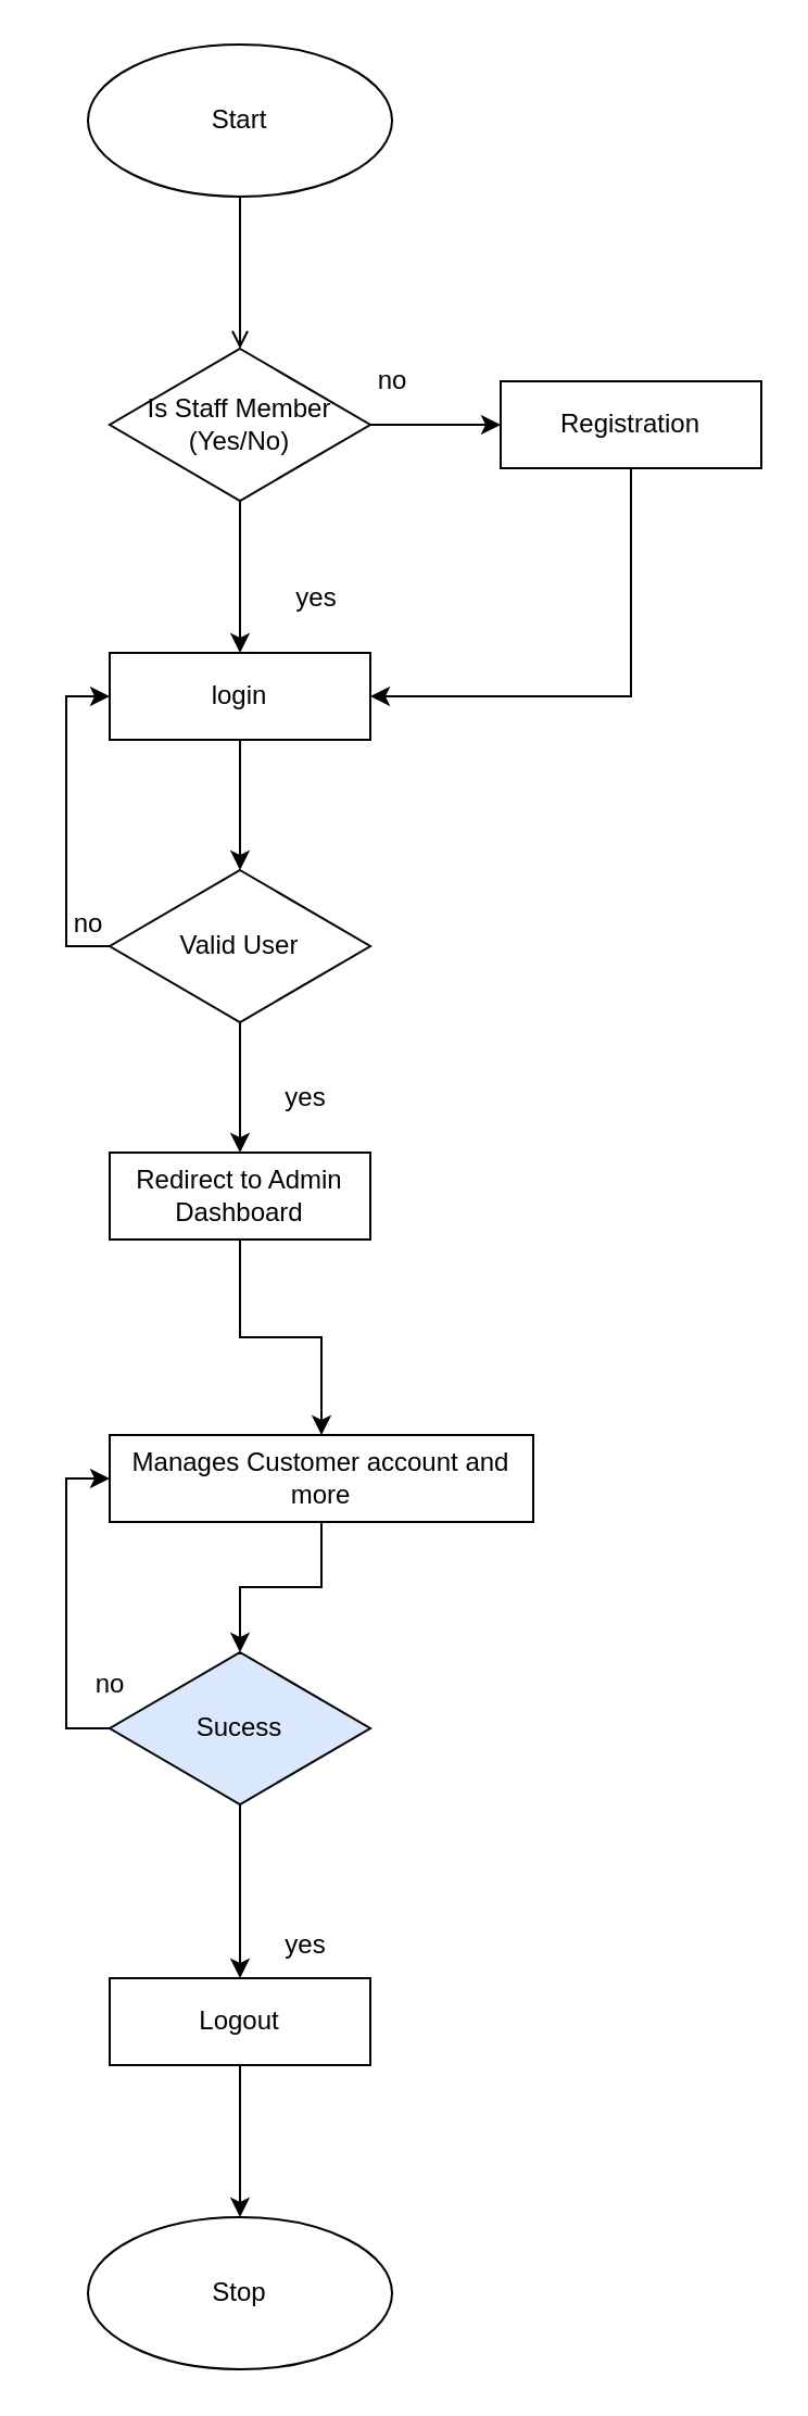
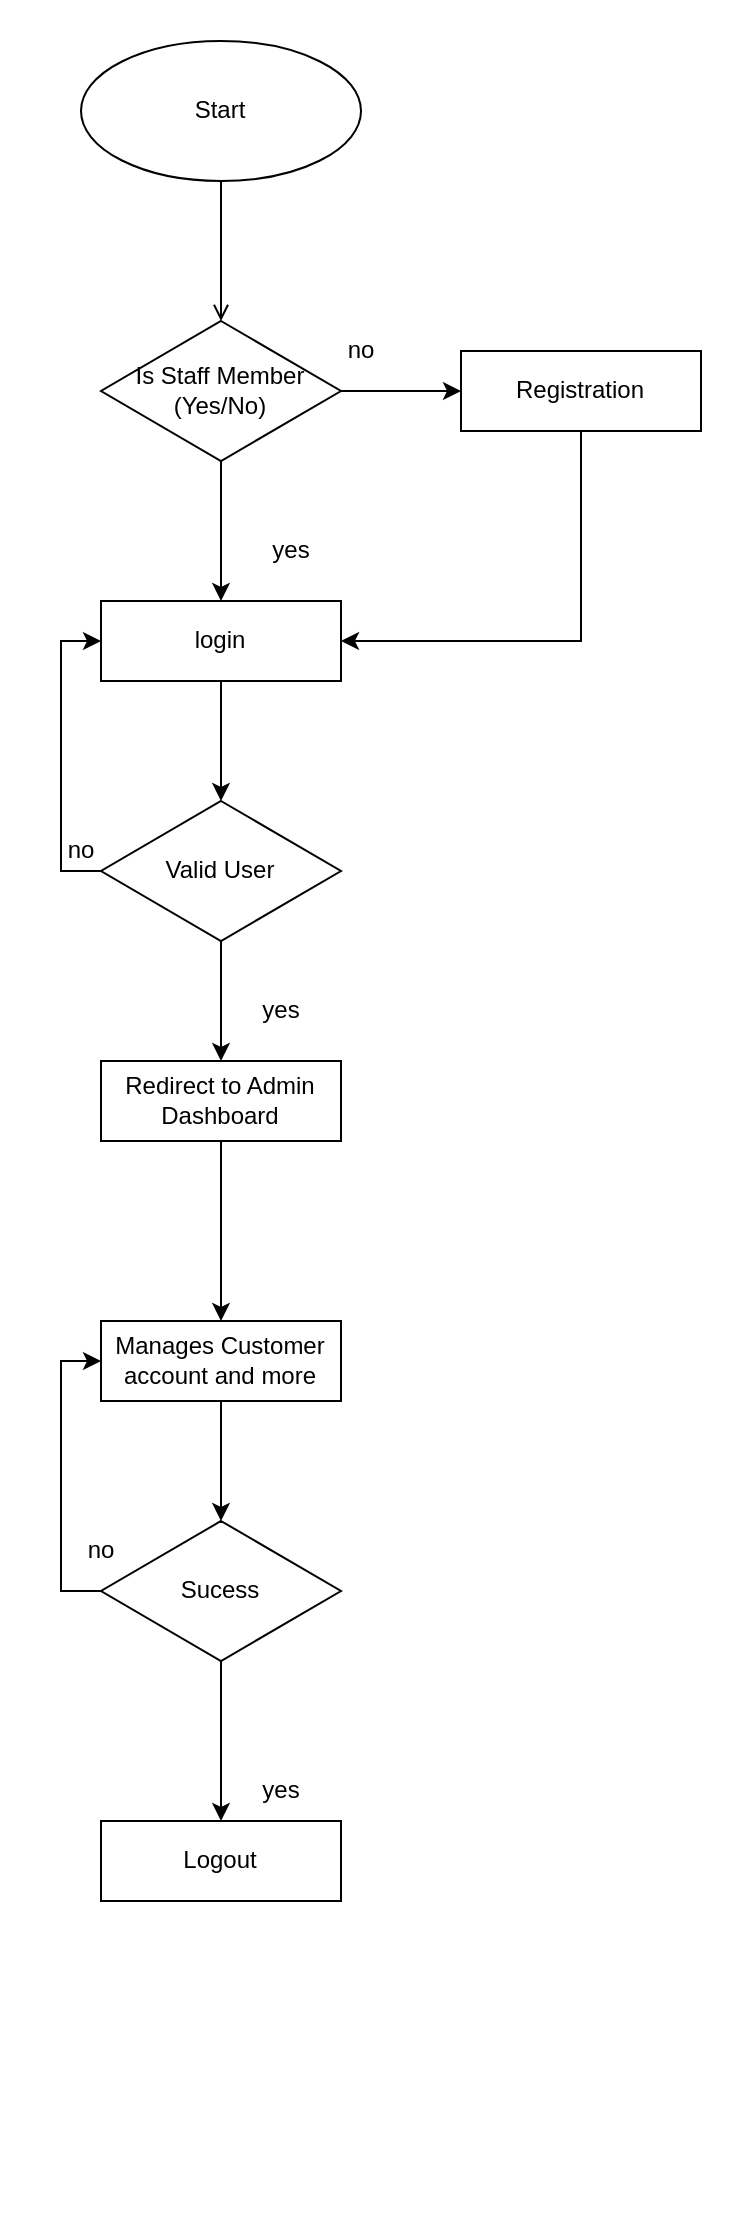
  <mxCell id="0" />
  <mxCell id="1" parent="0" />
  <mxCell id="2" style="edgeStyle=orthogonalEdgeStyle;rounded=0;orthogonalLoop=1;jettySize=auto;html=1;entryX=0.5;entryY=0;entryDx=0;entryDy=0;endArrow=open;" edge="1" parent="1" source="3" target="6"><mxGeometry relative="1" as="geometry" /></mxCell>
  <mxCell id="3" value="Start" style="ellipse;whiteSpace=wrap;html=1;" vertex="1" parent="1"><mxGeometry x="40" y="20" width="140" height="70" as="geometry" /></mxCell>
  <mxCell id="4" style="edgeStyle=orthogonalEdgeStyle;rounded=0;orthogonalLoop=1;jettySize=auto;html=1;entryX=0.5;entryY=0;entryDx=0;entryDy=0;" edge="1" parent="1" source="6" target="8"><mxGeometry relative="1" as="geometry" /></mxCell>
  <mxCell id="5" style="edgeStyle=orthogonalEdgeStyle;rounded=0;orthogonalLoop=1;jettySize=auto;html=1;entryX=0;entryY=0.5;entryDx=0;entryDy=0;" edge="1" parent="1" source="6" target="10"><mxGeometry relative="1" as="geometry" /></mxCell>
  <mxCell id="6" value="Is Staff Member&lt;div&gt;(Yes/No)&lt;/div&gt;" style="rhombus;whiteSpace=wrap;html=1;" vertex="1" parent="1"><mxGeometry x="50" y="160" width="120" height="70" as="geometry" /></mxCell>
  <mxCell id="7" style="edgeStyle=orthogonalEdgeStyle;rounded=0;orthogonalLoop=1;jettySize=auto;html=1;entryX=0.5;entryY=0;entryDx=0;entryDy=0;" edge="1" parent="1" source="8" target="15"><mxGeometry relative="1" as="geometry" /></mxCell>
  <mxCell id="8" value="login" style="rounded=0;whiteSpace=wrap;html=1;" vertex="1" parent="1"><mxGeometry x="50" y="300" width="120" height="40" as="geometry" /></mxCell>
  <mxCell id="9" style="edgeStyle=orthogonalEdgeStyle;rounded=0;orthogonalLoop=1;jettySize=auto;html=1;entryX=1;entryY=0.5;entryDx=0;entryDy=0;" edge="1" parent="1" source="10" target="8"><mxGeometry relative="1" as="geometry"><Array as="points"><mxPoint x="290" y="320" /></Array></mxGeometry></mxCell>
  <mxCell id="10" value="Registration" style="rounded=0;whiteSpace=wrap;html=1;" vertex="1" parent="1"><mxGeometry x="230" y="175" width="120" height="40" as="geometry" /></mxCell>
  <mxCell id="11" value="yes" style="text;html=1;align=center;verticalAlign=middle;resizable=0;points=[];autosize=1;strokeColor=none;fillColor=none;" vertex="1" parent="1"><mxGeometry x="125" y="260" width="40" height="30" as="geometry" /></mxCell>
  <mxCell id="12" value="no" style="text;html=1;align=center;verticalAlign=middle;resizable=0;points=[];autosize=1;strokeColor=none;fillColor=none;" vertex="1" parent="1"><mxGeometry x="160" y="160" width="40" height="30" as="geometry" /></mxCell>
  <mxCell id="13" style="edgeStyle=orthogonalEdgeStyle;rounded=0;orthogonalLoop=1;jettySize=auto;html=1;entryX=0;entryY=0.5;entryDx=0;entryDy=0;" edge="1" parent="1" source="15" target="8"><mxGeometry relative="1" as="geometry"><Array as="points"><mxPoint x="30" y="435" /><mxPoint x="30" y="320" /></Array></mxGeometry></mxCell>
  <mxCell id="14" style="edgeStyle=orthogonalEdgeStyle;rounded=0;orthogonalLoop=1;jettySize=auto;html=1;entryX=0.5;entryY=0;entryDx=0;entryDy=0;" edge="1" parent="1" source="15" target="18"><mxGeometry relative="1" as="geometry" /></mxCell>
  <mxCell id="15" value="Valid User" style="rhombus;whiteSpace=wrap;html=1;" vertex="1" parent="1"><mxGeometry x="50" y="400" width="120" height="70" as="geometry" /></mxCell>
  <mxCell id="16" value="no" style="text;html=1;align=center;verticalAlign=middle;resizable=0;points=[];autosize=1;strokeColor=none;fillColor=none;" vertex="1" parent="1"><mxGeometry x="20" y="410" width="40" height="30" as="geometry" /></mxCell>
  <mxCell id="17" style="edgeStyle=orthogonalEdgeStyle;rounded=0;orthogonalLoop=1;jettySize=auto;html=1;entryX=0.5;entryY=0;entryDx=0;entryDy=0;" edge="1" parent="1" source="18" target="21"><mxGeometry relative="1" as="geometry" /></mxCell>
  <mxCell id="18" value="Redirect to Admin Dashboard" style="rounded=0;whiteSpace=wrap;html=1;" vertex="1" parent="1"><mxGeometry x="50" y="530" width="120" height="40" as="geometry" /></mxCell>
  <mxCell id="19" value="yes" style="text;html=1;align=center;verticalAlign=middle;resizable=0;points=[];autosize=1;strokeColor=none;fillColor=none;" vertex="1" parent="1"><mxGeometry x="120" y="490" width="40" height="30" as="geometry" /></mxCell>
  <mxCell id="20" style="edgeStyle=orthogonalEdgeStyle;rounded=0;orthogonalLoop=1;jettySize=auto;html=1;entryX=0.5;entryY=0;entryDx=0;entryDy=0;" edge="1" parent="1" source="21" target="24"><mxGeometry relative="1" as="geometry" /></mxCell>
- <mxCell id="21" value="Manages Customer account and more" style="rounded=0;whiteSpace=wrap;html=1;" vertex="1" parent="1"><mxGeometry x="50" y="660" width="195" height="40" as="geometry" /></mxCell>
+ <mxCell id="21" value="Manages Customer account and more" style="rounded=0;whiteSpace=wrap;html=1;" vertex="1" parent="1"><mxGeometry x="50" y="660" width="120" height="40" as="geometry" /></mxCell>
  <mxCell id="22" style="edgeStyle=orthogonalEdgeStyle;rounded=0;orthogonalLoop=1;jettySize=auto;html=1;" edge="1" parent="1" source="24"><mxGeometry relative="1" as="geometry"><mxPoint x="110" y="910" as="targetPoint" /></mxGeometry></mxCell>
  <mxCell id="23" style="edgeStyle=orthogonalEdgeStyle;rounded=0;orthogonalLoop=1;jettySize=auto;html=1;entryX=0;entryY=0.5;entryDx=0;entryDy=0;" edge="1" parent="1" source="24" target="21"><mxGeometry relative="1" as="geometry"><mxPoint x="40" y="680" as="targetPoint" /><Array as="points"><mxPoint x="30" y="795" /><mxPoint x="30" y="680" /></Array></mxGeometry></mxCell>
- <mxCell id="24" value="Sucess" style="rhombus;whiteSpace=wrap;html=1;fillColor=#dae8fc;" vertex="1" parent="1"><mxGeometry x="50" y="760" width="120" height="70" as="geometry" /></mxCell>
- <mxCell id="25" style="edgeStyle=orthogonalEdgeStyle;rounded=0;orthogonalLoop=1;jettySize=auto;html=1;" edge="1" parent="1" source="26" target="29"><mxGeometry relative="1" as="geometry" /></mxCell>
+ <mxCell id="24" value="Sucess" style="rhombus;whiteSpace=wrap;html=1;" vertex="1" parent="1"><mxGeometry x="50" y="760" width="120" height="70" as="geometry" /></mxCell>
  <mxCell id="26" value="Logout" style="rounded=0;whiteSpace=wrap;html=1;" vertex="1" parent="1"><mxGeometry x="50" y="910" width="120" height="40" as="geometry" /></mxCell>
  <mxCell id="27" value="yes" style="text;html=1;align=center;verticalAlign=middle;resizable=0;points=[];autosize=1;strokeColor=none;fillColor=none;" vertex="1" parent="1"><mxGeometry x="120" y="880" width="40" height="30" as="geometry" /></mxCell>
  <mxCell id="28" value="no" style="text;html=1;align=center;verticalAlign=middle;resizable=0;points=[];autosize=1;strokeColor=none;fillColor=none;" vertex="1" parent="1"><mxGeometry x="30" y="760" width="40" height="30" as="geometry" /></mxCell>
- <mxCell id="29" value="Stop" style="ellipse;whiteSpace=wrap;html=1;" vertex="1" parent="1"><mxGeometry x="40" y="1020" width="140" height="70" as="geometry" /></mxCell>
